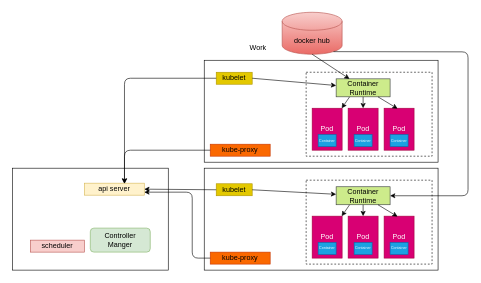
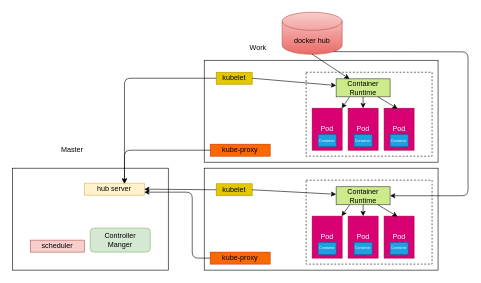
  <mxCell id="0" />
  <mxCell id="1" parent="0" />
  <mxCell id="2" value="" style="rounded=0;whiteSpace=wrap;html=1;" parent="1" vertex="1"><mxGeometry x="20" y="280" width="260" height="170" as="geometry" /></mxCell>
  <mxCell id="3" value="" style="rounded=0;whiteSpace=wrap;html=1;" parent="1" vertex="1"><mxGeometry x="340" y="100" width="390" height="170" as="geometry" /></mxCell>
+ <mxCell id="4" value="Master" style="text;html=1;strokeColor=none;fillColor=none;align=center;verticalAlign=middle;whiteSpace=wrap;rounded=0;" parent="1" vertex="1"><mxGeometry x="100" y="240" width="40" height="20" as="geometry" /></mxCell>
  <mxCell id="5" value="Work" style="text;html=1;strokeColor=none;fillColor=none;align=center;verticalAlign=middle;whiteSpace=wrap;rounded=0;" parent="1" vertex="1"><mxGeometry x="410" y="70" width="40" height="20" as="geometry" /></mxCell>
  <mxCell id="6" value="Work" style="text;html=1;strokeColor=none;fillColor=none;align=center;verticalAlign=middle;whiteSpace=wrap;rounded=0;" parent="1" vertex="1"><mxGeometry x="410" y="430" width="40" height="20" as="geometry" /></mxCell>
- <mxCell id="7" value="api server" style="rounded=0;whiteSpace=wrap;html=1;fillColor=#fff2cc;strokeColor=#d6b656;" parent="1" vertex="1"><mxGeometry x="140" y="305" width="100" height="20" as="geometry" /></mxCell>
+ <mxCell id="7" value="hub server" style="rounded=0;whiteSpace=wrap;html=1;fillColor=#fff2cc;strokeColor=#d6b656;" parent="1" vertex="1"><mxGeometry x="140" y="305" width="100" height="20" as="geometry" /></mxCell>
  <mxCell id="8" value="scheduler" style="rounded=0;whiteSpace=wrap;html=1;fillColor=#f8cecc;strokeColor=#b85450;" parent="1" vertex="1"><mxGeometry x="50" y="400" width="90" height="20" as="geometry" /></mxCell>
  <mxCell id="9" value="Controller&lt;br&gt;Manger" style="whiteSpace=wrap;html=1;fillColor=#d5e8d4;strokeColor=#82b366;rounded=1;" parent="1" vertex="1"><mxGeometry x="150" y="380" width="100" height="40" as="geometry" /></mxCell>
  <mxCell id="10" value="Pod" style="rounded=0;whiteSpace=wrap;html=1;fillColor=#d80073;strokeColor=#A50040;fontColor=#ffffff;" parent="1" vertex="1"><mxGeometry x="520" y="180" width="50" height="70" as="geometry" /></mxCell>
  <mxCell id="11" value="Container" style="rounded=0;whiteSpace=wrap;html=1;fillColor=#1ba1e2;strokeColor=#006EAF;fontColor=#ffffff;fontSize=6;" parent="1" vertex="1"><mxGeometry x="530" y="224" width="30" height="20" as="geometry" /></mxCell>
  <mxCell id="12" value="kubelet" style="rounded=0;whiteSpace=wrap;html=1;fontSize=12;fillColor=#e3c800;strokeColor=#B09500;fontColor=#000000;" parent="1" vertex="1"><mxGeometry x="360" y="120" width="60" height="20" as="geometry" /></mxCell>
  <mxCell id="13" value="kube-proxy" style="rounded=0;whiteSpace=wrap;html=1;fontSize=12;fillColor=#fa6800;strokeColor=#C73500;fontColor=#000000;" parent="1" vertex="1"><mxGeometry x="350" y="240" width="100" height="20" as="geometry" /></mxCell>
  <mxCell id="14" value="docker hub" style="shape=cylinder3;whiteSpace=wrap;html=1;boundedLbl=1;backgroundOutline=1;size=15;fontSize=12;gradientColor=#ea6b66;fillColor=#f8cecc;strokeColor=#b85450;" parent="1" vertex="1"><mxGeometry x="470" y="20" width="100" height="70" as="geometry" /></mxCell>
  <mxCell id="15" value="" style="endArrow=classic;html=1;fontSize=12;exitX=0;exitY=0.5;exitDx=0;exitDy=0;entryX=0.67;entryY=0.025;entryDx=0;entryDy=0;entryPerimeter=0;" parent="1" source="12" target="7" edge="1"><mxGeometry width="50" height="50" relative="1" as="geometry"><mxPoint x="320" y="140" as="sourcePoint" /><mxPoint x="290" y="240" as="targetPoint" /><Array as="points"><mxPoint x="207" y="130" /></Array></mxGeometry></mxCell>
  <mxCell id="16" value="" style="endArrow=classic;html=1;fontSize=12;entryX=0.65;entryY=0.05;entryDx=0;entryDy=0;entryPerimeter=0;exitX=0;exitY=0.5;exitDx=0;exitDy=0;" parent="1" source="13" edge="1"><mxGeometry width="50" height="50" relative="1" as="geometry"><mxPoint x="362" y="220" as="sourcePoint" /><mxPoint x="207" y="306" as="targetPoint" /><Array as="points"><mxPoint x="207" y="250" /></Array></mxGeometry></mxCell>
  <mxCell id="17" value="" style="rounded=0;whiteSpace=wrap;html=1;fontSize=12;dashed=1;fillColor=none;" parent="1" vertex="1"><mxGeometry x="510" y="120" width="210" height="140" as="geometry" /></mxCell>
  <mxCell id="18" value="Pod" style="rounded=0;whiteSpace=wrap;html=1;fillColor=#d80073;strokeColor=#A50040;fontColor=#ffffff;" parent="1" vertex="1"><mxGeometry x="580" y="180" width="50" height="70" as="geometry" /></mxCell>
  <mxCell id="19" value="Container" style="rounded=0;whiteSpace=wrap;html=1;fillColor=#1ba1e2;strokeColor=#006EAF;fontColor=#ffffff;fontSize=6;" parent="1" vertex="1"><mxGeometry x="590" y="224" width="30" height="20" as="geometry" /></mxCell>
  <mxCell id="20" value="Pod" style="rounded=0;whiteSpace=wrap;html=1;fillColor=#d80073;strokeColor=#A50040;fontColor=#ffffff;" parent="1" vertex="1"><mxGeometry x="640" y="180" width="50" height="70" as="geometry" /></mxCell>
  <mxCell id="21" value="Container" style="rounded=0;whiteSpace=wrap;html=1;fillColor=#1ba1e2;strokeColor=#006EAF;fontColor=#ffffff;fontSize=6;" parent="1" vertex="1"><mxGeometry x="650" y="224" width="30" height="20" as="geometry" /></mxCell>
  <mxCell id="22" value="Container&lt;br&gt;Runtime" style="rounded=0;whiteSpace=wrap;html=1;fontSize=12;fillColor=#cdeb8b;strokeColor=#36393d;" parent="1" vertex="1"><mxGeometry x="560" y="131" width="90" height="30" as="geometry" /></mxCell>
  <mxCell id="23" value="" style="endArrow=classic;html=1;entryX=0.447;entryY=0.01;entryDx=0;entryDy=0;entryPerimeter=0;" edge="1" parent="1" source="22" target="20"><mxGeometry width="50" height="50" relative="1" as="geometry"><mxPoint x="550" y="210" as="sourcePoint" /><mxPoint x="600" y="160" as="targetPoint" /></mxGeometry></mxCell>
  <mxCell id="24" value="" style="endArrow=classic;html=1;" edge="1" parent="1" source="22" target="18"><mxGeometry width="50" height="50" relative="1" as="geometry"><mxPoint x="648.473" y="180" as="sourcePoint" /><mxPoint x="672.35" y="190.7" as="targetPoint" /></mxGeometry></mxCell>
  <mxCell id="25" value="" style="endArrow=classic;html=1;exitX=0.25;exitY=1;exitDx=0;exitDy=0;" edge="1" parent="1" source="22" target="10"><mxGeometry width="50" height="50" relative="1" as="geometry"><mxPoint x="590" y="210" as="sourcePoint" /><mxPoint x="640" y="160" as="targetPoint" /></mxGeometry></mxCell>
  <mxCell id="26" value="" style="endArrow=classic;html=1;exitX=1;exitY=0.5;exitDx=0;exitDy=0;" edge="1" parent="1" source="12" target="22"><mxGeometry width="50" height="50" relative="1" as="geometry"><mxPoint x="600" y="90" as="sourcePoint" /><mxPoint x="650" y="40" as="targetPoint" /></mxGeometry></mxCell>
  <mxCell id="27" value="" style="endArrow=classic;html=1;exitX=0.5;exitY=1;exitDx=0;exitDy=0;exitPerimeter=0;" edge="1" parent="1" source="14" target="22"><mxGeometry width="50" height="50" relative="1" as="geometry"><mxPoint x="410" y="70" as="sourcePoint" /><mxPoint x="460" y="20" as="targetPoint" /></mxGeometry></mxCell>
  <mxCell id="28" value="" style="rounded=0;whiteSpace=wrap;html=1;" vertex="1" parent="1"><mxGeometry x="340" y="280" width="390" height="170" as="geometry" /></mxCell>
  <mxCell id="29" value="Pod" style="rounded=0;whiteSpace=wrap;html=1;fillColor=#d80073;strokeColor=#A50040;fontColor=#ffffff;" vertex="1" parent="1"><mxGeometry x="520" y="360" width="50" height="70" as="geometry" /></mxCell>
  <mxCell id="30" value="Container" style="rounded=0;whiteSpace=wrap;html=1;fillColor=#1ba1e2;strokeColor=#006EAF;fontColor=#ffffff;fontSize=6;" vertex="1" parent="1"><mxGeometry x="530" y="404" width="30" height="20" as="geometry" /></mxCell>
  <mxCell id="31" value="kubelet" style="rounded=0;whiteSpace=wrap;html=1;fontSize=12;fillColor=#e3c800;strokeColor=#B09500;fontColor=#000000;" vertex="1" parent="1"><mxGeometry x="360" y="306" width="60" height="20" as="geometry" /></mxCell>
  <mxCell id="32" value="kube-proxy" style="rounded=0;whiteSpace=wrap;html=1;fontSize=12;fillColor=#fa6800;strokeColor=#C73500;fontColor=#000000;" vertex="1" parent="1"><mxGeometry x="350" y="420" width="100" height="20" as="geometry" /></mxCell>
  <mxCell id="33" value="" style="rounded=0;whiteSpace=wrap;html=1;fontSize=12;dashed=1;fillColor=none;" vertex="1" parent="1"><mxGeometry x="510" y="300" width="210" height="140" as="geometry" /></mxCell>
  <mxCell id="34" value="Pod" style="rounded=0;whiteSpace=wrap;html=1;fillColor=#d80073;strokeColor=#A50040;fontColor=#ffffff;" vertex="1" parent="1"><mxGeometry x="580" y="360" width="50" height="70" as="geometry" /></mxCell>
  <mxCell id="35" value="Container" style="rounded=0;whiteSpace=wrap;html=1;fillColor=#1ba1e2;strokeColor=#006EAF;fontColor=#ffffff;fontSize=6;" vertex="1" parent="1"><mxGeometry x="590" y="404" width="30" height="20" as="geometry" /></mxCell>
  <mxCell id="36" value="Pod" style="rounded=0;whiteSpace=wrap;html=1;fillColor=#d80073;strokeColor=#A50040;fontColor=#ffffff;" vertex="1" parent="1"><mxGeometry x="640" y="360" width="50" height="70" as="geometry" /></mxCell>
  <mxCell id="37" value="Container" style="rounded=0;whiteSpace=wrap;html=1;fillColor=#1ba1e2;strokeColor=#006EAF;fontColor=#ffffff;fontSize=6;" vertex="1" parent="1"><mxGeometry x="650" y="404" width="30" height="20" as="geometry" /></mxCell>
  <mxCell id="38" value="Container&lt;br&gt;Runtime" style="rounded=0;whiteSpace=wrap;html=1;fontSize=12;fillColor=#cdeb8b;strokeColor=#36393d;" vertex="1" parent="1"><mxGeometry x="560" y="311" width="90" height="30" as="geometry" /></mxCell>
  <mxCell id="39" value="" style="endArrow=classic;html=1;entryX=0.447;entryY=0.01;entryDx=0;entryDy=0;entryPerimeter=0;" edge="1" parent="1" source="38" target="36"><mxGeometry width="50" height="50" relative="1" as="geometry"><mxPoint x="550" y="390" as="sourcePoint" /><mxPoint x="600" y="340" as="targetPoint" /></mxGeometry></mxCell>
  <mxCell id="40" value="" style="endArrow=classic;html=1;" edge="1" parent="1" source="38" target="34"><mxGeometry width="50" height="50" relative="1" as="geometry"><mxPoint x="648.473" y="360" as="sourcePoint" /><mxPoint x="672.35" y="370.7" as="targetPoint" /></mxGeometry></mxCell>
  <mxCell id="41" value="" style="endArrow=classic;html=1;exitX=0.25;exitY=1;exitDx=0;exitDy=0;" edge="1" parent="1" source="38" target="29"><mxGeometry width="50" height="50" relative="1" as="geometry"><mxPoint x="590" y="390" as="sourcePoint" /><mxPoint x="640" y="340" as="targetPoint" /></mxGeometry></mxCell>
  <mxCell id="42" value="" style="endArrow=classic;html=1;exitX=1;exitY=0.5;exitDx=0;exitDy=0;" edge="1" parent="1" source="31" target="38"><mxGeometry width="50" height="50" relative="1" as="geometry"><mxPoint x="600" y="270" as="sourcePoint" /><mxPoint x="650" y="220" as="targetPoint" /></mxGeometry></mxCell>
  <mxCell id="43" value="" style="endArrow=classic;html=1;exitX=0.855;exitY=1;exitDx=0;exitDy=-4.35;exitPerimeter=0;" edge="1" parent="1" source="14" target="38"><mxGeometry width="50" height="50" relative="1" as="geometry"><mxPoint x="400" y="230" as="sourcePoint" /><mxPoint x="750" y="320" as="targetPoint" /><Array as="points"><mxPoint x="780" y="86" /><mxPoint x="780" y="326" /></Array></mxGeometry></mxCell>
  <mxCell id="44" value="" style="endArrow=classic;html=1;exitX=0;exitY=0.5;exitDx=0;exitDy=0;entryX=1;entryY=0.5;entryDx=0;entryDy=0;" edge="1" parent="1" source="31" target="7"><mxGeometry width="50" height="50" relative="1" as="geometry"><mxPoint x="410" y="330" as="sourcePoint" /><mxPoint x="460" y="280" as="targetPoint" /></mxGeometry></mxCell>
  <mxCell id="45" value="" style="endArrow=classic;html=1;exitX=0;exitY=0.5;exitDx=0;exitDy=0;entryX=1;entryY=0.75;entryDx=0;entryDy=0;" edge="1" parent="1" source="32" target="7"><mxGeometry width="50" height="50" relative="1" as="geometry"><mxPoint x="410" y="330" as="sourcePoint" /><mxPoint x="460" y="280" as="targetPoint" /><Array as="points"><mxPoint x="320" y="430" /><mxPoint x="320" y="320" /></Array></mxGeometry></mxCell>
